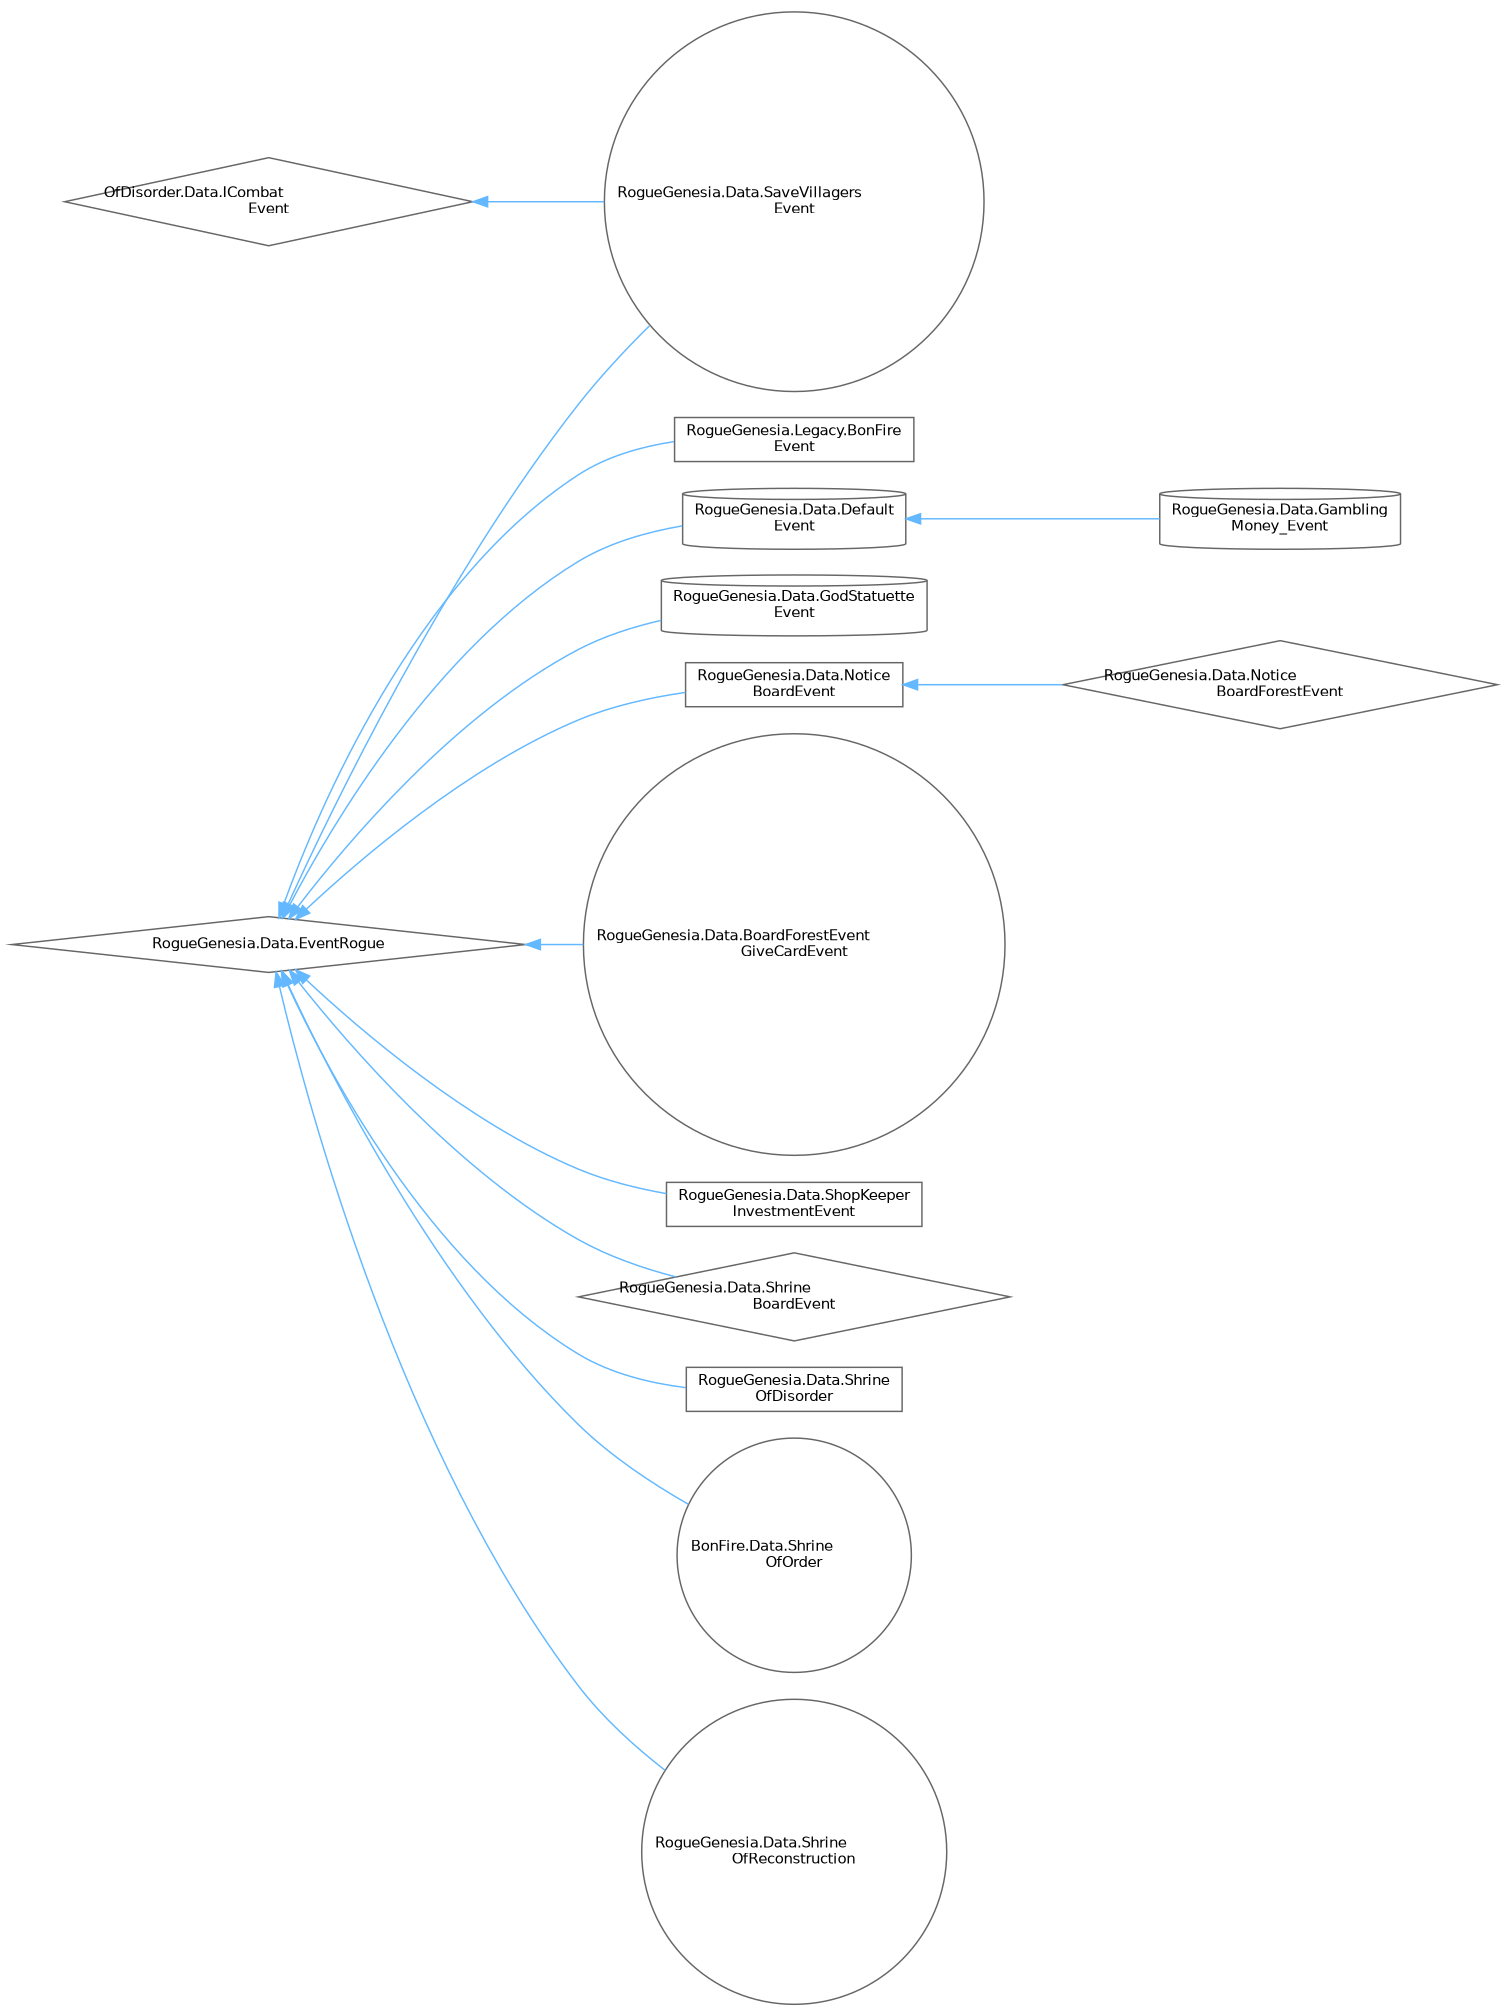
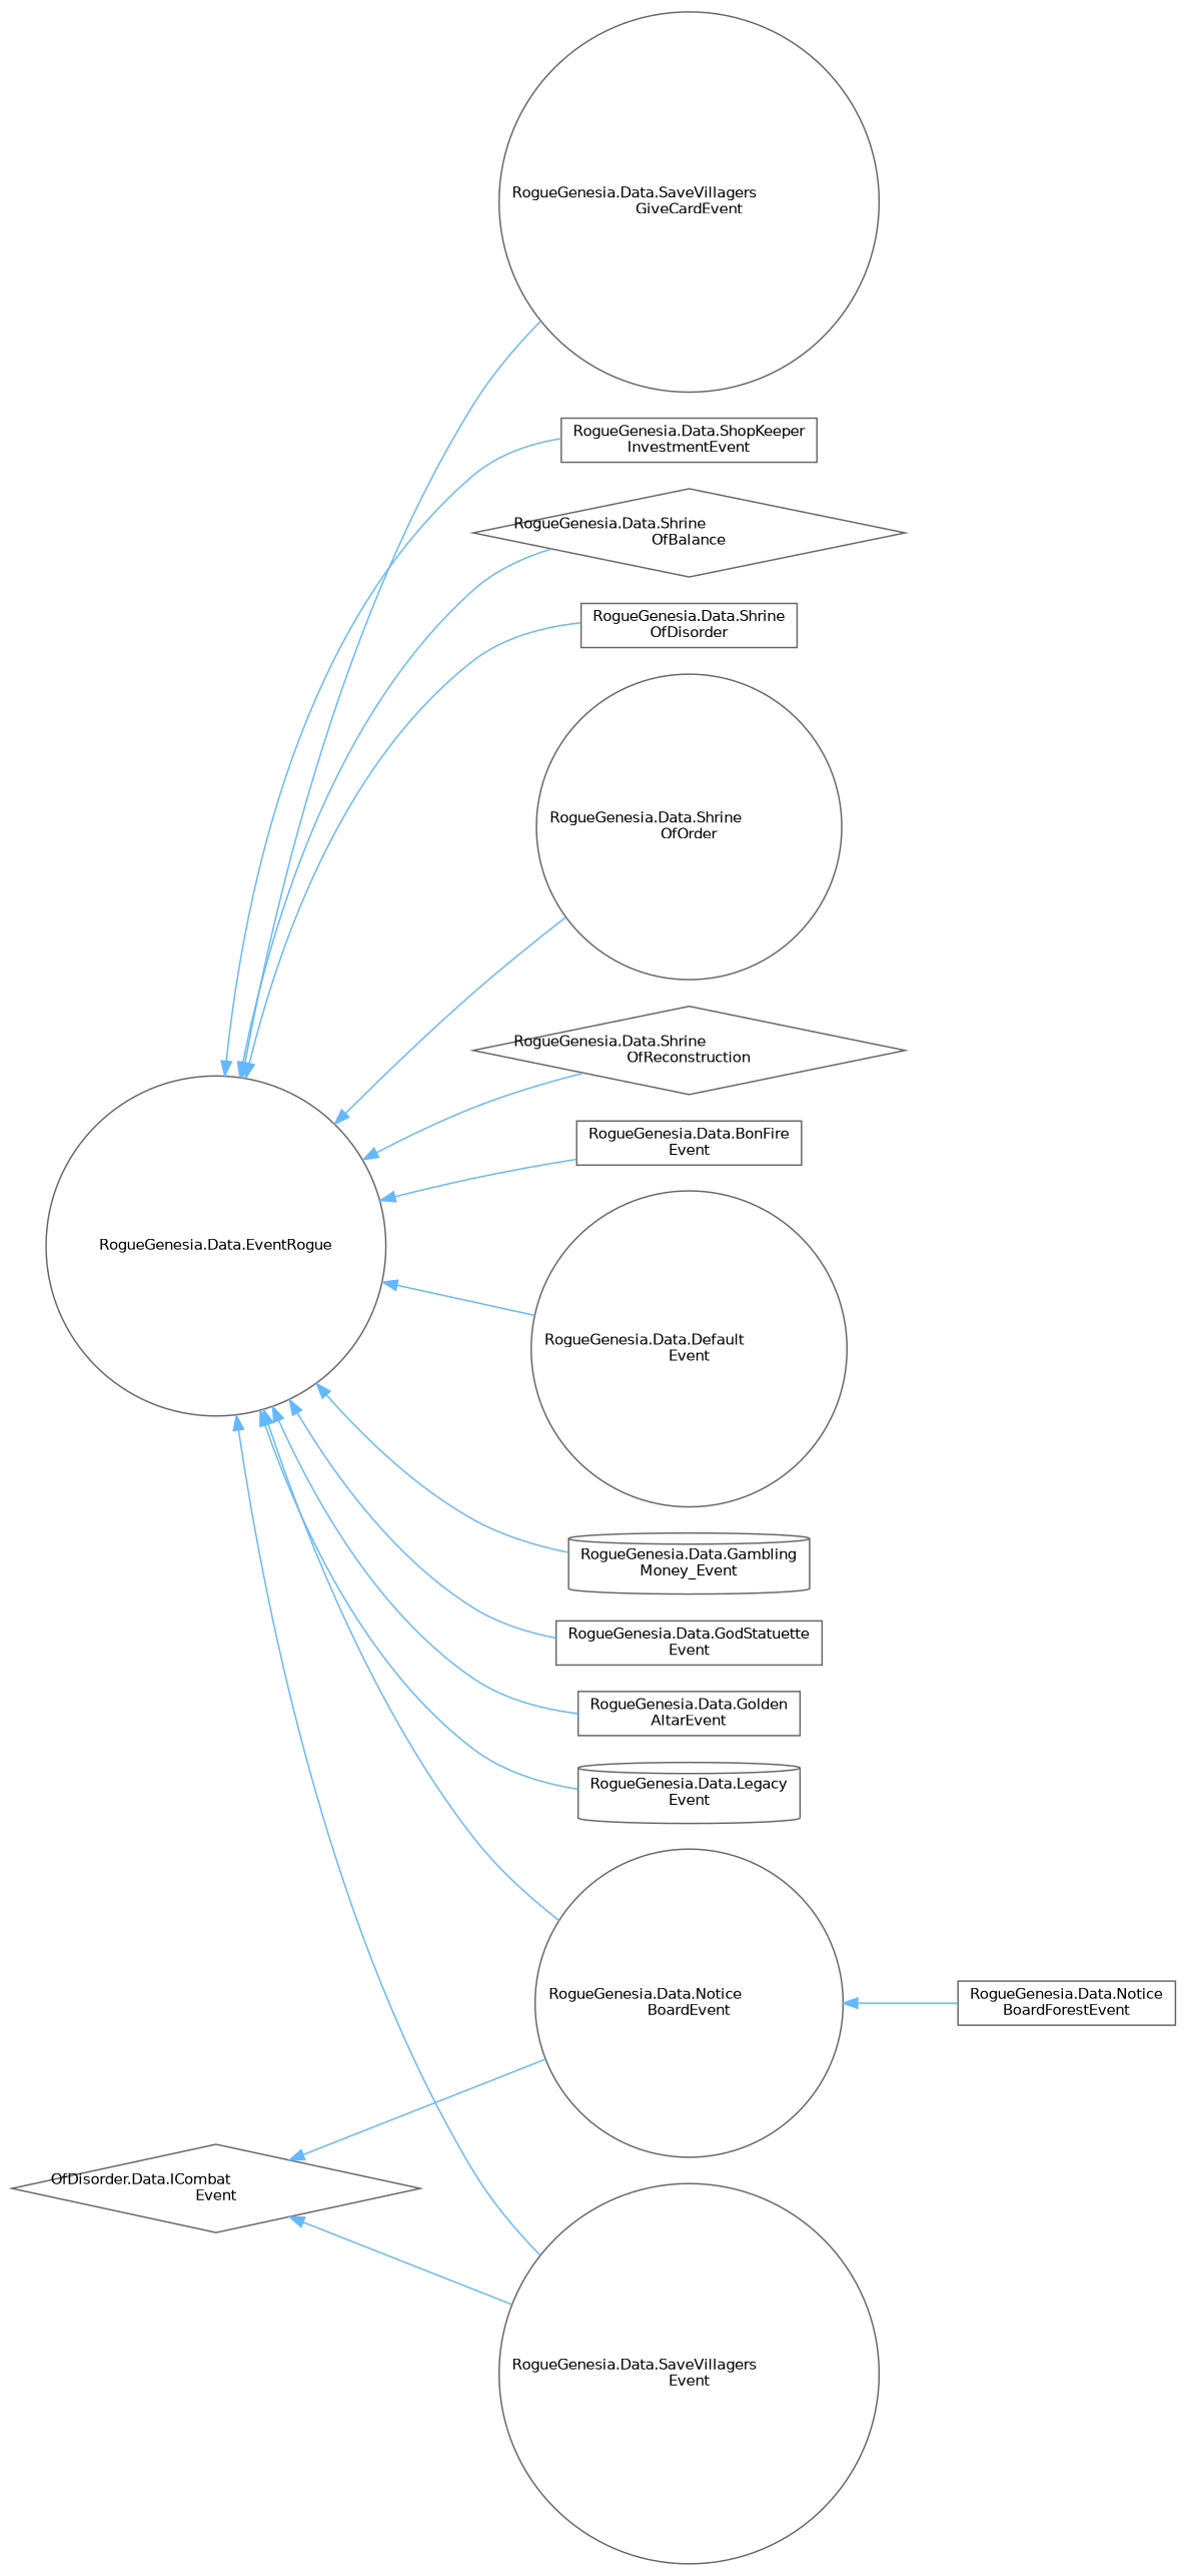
  digraph {
    rankdir=LR
    node [color=grey40 fillcolor=white fontname=Helvetica fontsize=10 shape=circle style=filled]
    edge [color=steelblue1 dir=back fontname=Helvetica fontsize=10 labelfontname=Helvetica labelfontsize=10 style=solid]
-   n1 [height=0.2 label="RogueGenesia.Data.EventRogue" shape=diamond width=0.4]
-   n2 [height=0.2 label="RogueGenesia.Legacy.BonFire\lEvent" shape=box width=0.4]
-   n3 [height=0.2 label="RogueGenesia.Data.Default\lEvent" shape=cylinder width=0.4]
+   n1 [height=0.2 label="RogueGenesia.Data.EventRogue" width=0.4]
+   n2 [height=0.2 label="RogueGenesia.Data.BonFire\lEvent" shape=box width=0.4]
+   n3 [height=0.2 label="RogueGenesia.Data.Default\lEvent" width=0.4]
    n4 [height=0.2 label="RogueGenesia.Data.Gambling\lMoney_Event" shape=cylinder width=0.4]
-   n5 [height=0.2 label="RogueGenesia.Data.GodStatuette\lEvent" shape=cylinder width=0.4]
-   n8 [height=0.2 label="RogueGenesia.Data.Notice\lBoardEvent" shape=box width=0.4]
+   n5 [height=0.2 label="RogueGenesia.Data.GodStatuette\lEvent" shape=box width=0.4]
+   n6 [height=0.2 label="RogueGenesia.Data.Golden\lAltarEvent" shape=box width=0.4]
+   n7 [height=0.2 label="RogueGenesia.Data.Legacy\lEvent" shape=cylinder width=0.4]
+   n8 [height=0.2 label="RogueGenesia.Data.Notice\lBoardEvent" width=0.4]
    n9 [height=0.2 label="RogueGenesia.Data.SaveVillagers\lEvent" width=0.4]
-   n10 [height=0.2 label="RogueGenesia.Data.BoardForestEvent\lGiveCardEvent" width=0.4]
+   n10 [height=0.2 label="RogueGenesia.Data.SaveVillagers\lGiveCardEvent" width=0.4]
    n11 [height=0.2 label="RogueGenesia.Data.ShopKeeper\lInvestmentEvent" shape=box width=0.4]
-   n12 [height=0.2 label="RogueGenesia.Data.Shrine\lBoardEvent" shape=diamond width=0.4]
+   n12 [height=0.2 label="RogueGenesia.Data.Shrine\lOfBalance" shape=diamond width=0.4]
    n13 [height=0.2 label="RogueGenesia.Data.Shrine\lOfDisorder" shape=box width=0.4]
-   n14 [height=0.2 label="BonFire.Data.Shrine\lOfOrder" width=0.4]
-   n15 [height=0.2 label="RogueGenesia.Data.Shrine\lOfReconstruction" width=0.4]
-   n16 [height=0.2 label="RogueGenesia.Data.Notice\lBoardForestEvent" shape=diamond width=0.4]
+   n14 [height=0.2 label="RogueGenesia.Data.Shrine\lOfOrder" width=0.4]
+   n15 [height=0.2 label="RogueGenesia.Data.Shrine\lOfReconstruction" shape=diamond width=0.4]
+   n16 [height=0.2 label="RogueGenesia.Data.Notice\lBoardForestEvent" shape=box width=0.4]
    n17 [height=0.2 label="OfDisorder.Data.ICombat\lEvent" shape=diamond width=0.4]
    n1 -> n2
    n1 -> n3
-   n3 -> n4
+   n1 -> n4
    n1 -> n5
+   n1 -> n6
+   n1 -> n7
    n1 -> n8
    n1 -> n9
    n1 -> n10
    n1 -> n11
    n1 -> n12
    n1 -> n13
    n1 -> n14
    n1 -> n15
    n8 -> n16
+   n17 -> n8
    n17 -> n9
  }
